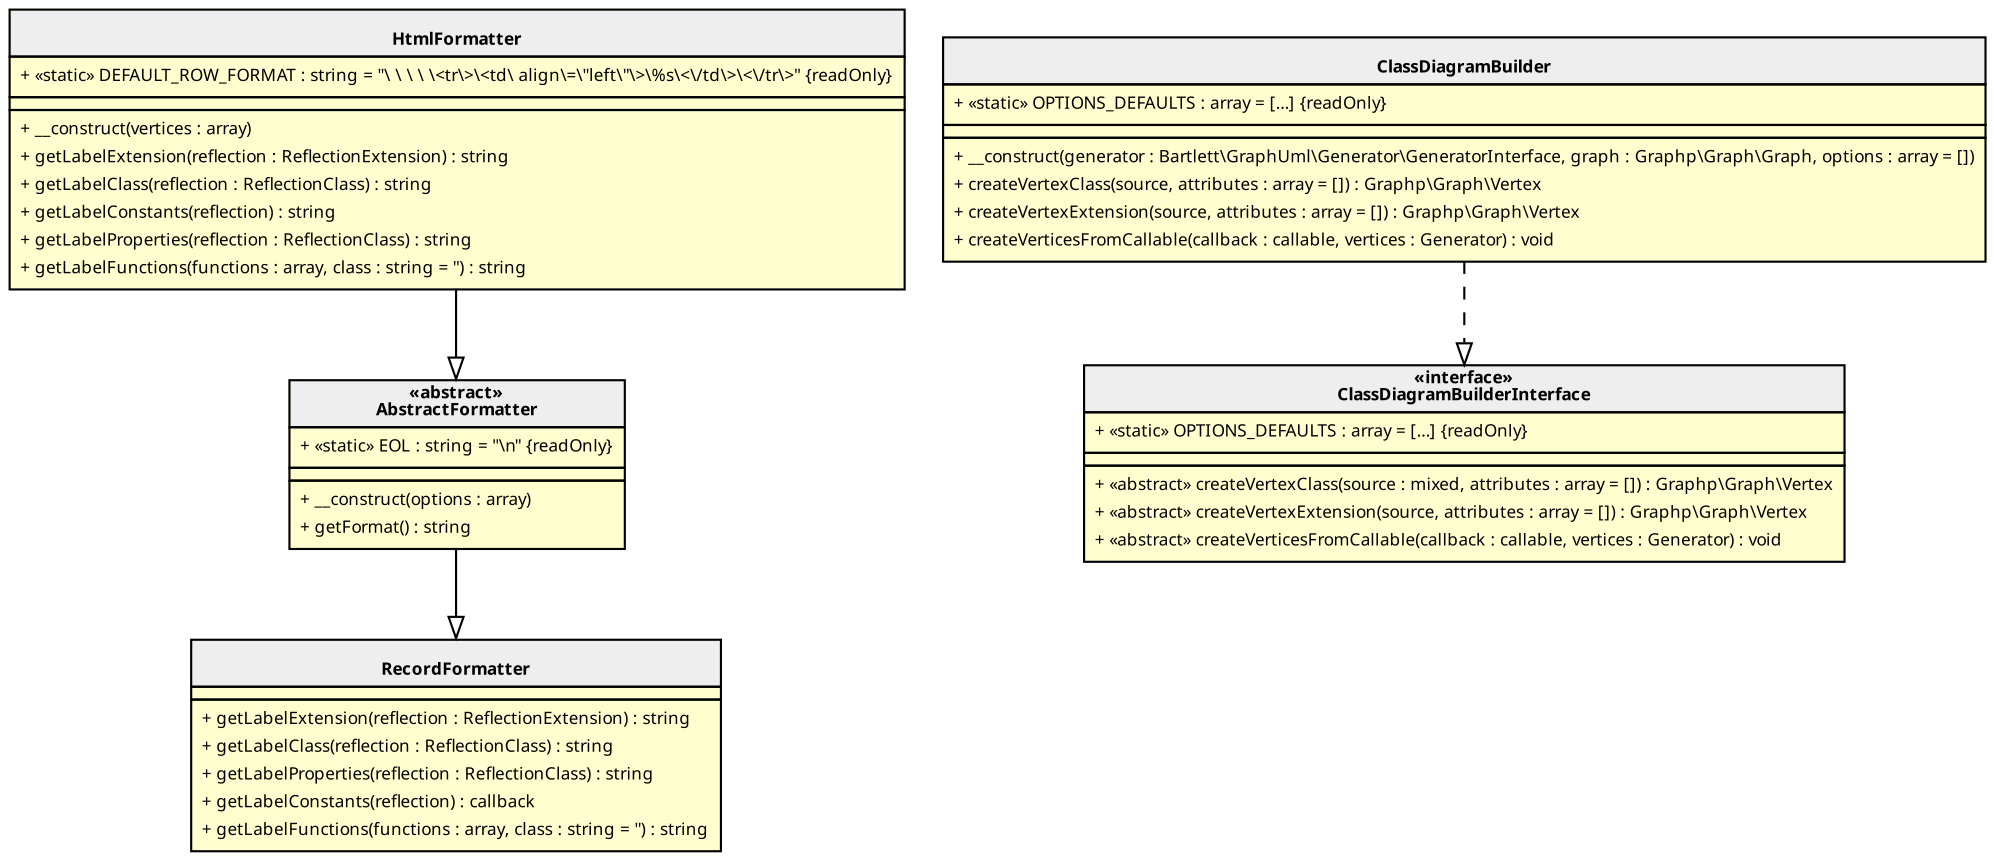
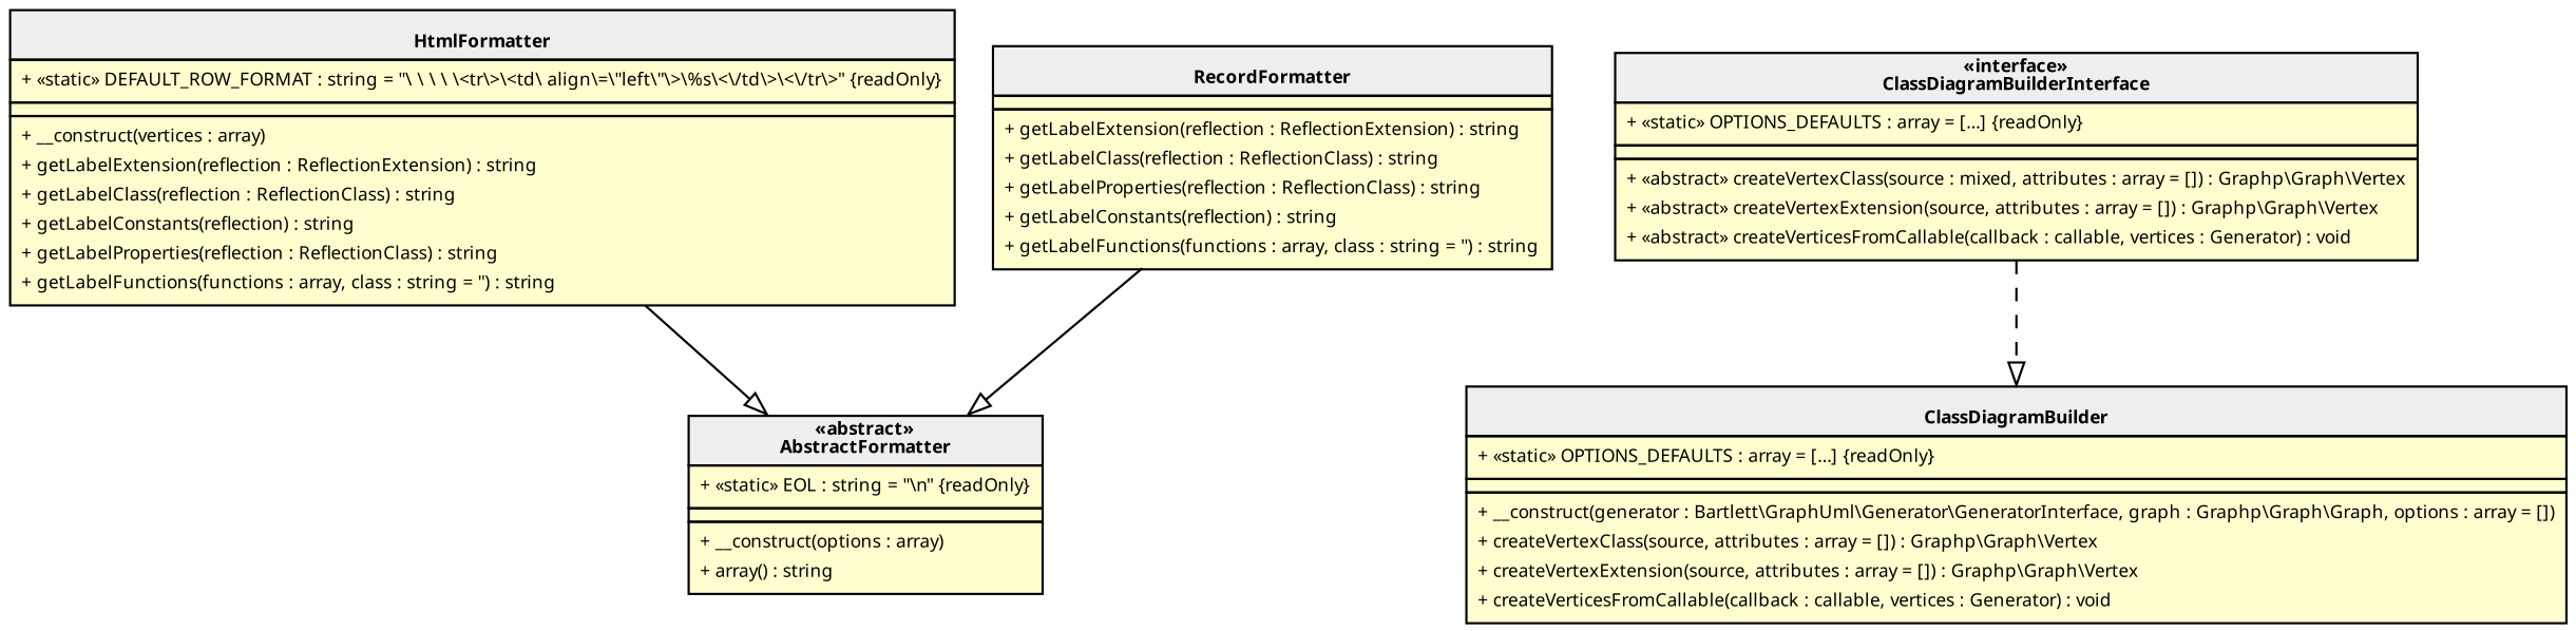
  digraph {
    rankdir=TB
    node [fillcolor="#FEFECE" fontname=Verdana fontsize=8 margin=0 shape=none style=filled]
    edge [arrowhead=empty fontname=Verdana fontsize=8 style=filled]
-   n1 [label=< <table cellspacing="0" border="0" cellborder="1">     <tr><td bgcolor="#eeeeee"><b>«abstract»<br/>AbstractFormatter</b></td></tr>     <tr><td><table border="0" cellspacing="0" cellpadding="2">     <tr><td align="left">+ «static» EOL : string = "\\n" {readOnly}</td></tr> </table></td></tr>     <tr><td></td></tr>     <tr><td><table border="0" cellspacing="0" cellpadding="2">     <tr><td align="left">+ __construct(options : array)</td></tr>     <tr><td align="left">+ getFormat() : string</td></tr> </table></td></tr> </table>>]
+   n1 [label=< <table cellspacing="0" border="0" cellborder="1">     <tr><td bgcolor="#eeeeee"><b>«abstract»<br/>AbstractFormatter</b></td></tr>     <tr><td><table border="0" cellspacing="0" cellpadding="2">     <tr><td align="left">+ «static» EOL : string = "\\n" {readOnly}</td></tr> </table></td></tr>     <tr><td></td></tr>     <tr><td><table border="0" cellspacing="0" cellpadding="2">     <tr><td align="left">+ __construct(options : array)</td></tr>     <tr><td align="left">+ array() : string</td></tr> </table></td></tr> </table>>]
    n2 [label=< <table cellspacing="0" border="0" cellborder="1">     <tr><td bgcolor="#eeeeee"><b><br/>HtmlFormatter</b></td></tr>     <tr><td><table border="0" cellspacing="0" cellpadding="2">     <tr><td align="left">+ «static» DEFAULT_ROW_FORMAT : string = "\ \ \ \ \&lt;tr\&gt;\&lt;td\ align\=\&quot;left\&quot;\&gt;\%s\&lt;\/td\&gt;\&lt;\/tr\&gt;" {readOnly}</td></tr> </table></td></tr>     <tr><td></td></tr>     <tr><td><table border="0" cellspacing="0" cellpadding="2">     <tr><td align="left">+ __construct(vertices : array)</td></tr>     <tr><td align="left">+ getLabelExtension(reflection : ReflectionExtension) : string</td></tr>     <tr><td align="left">+ getLabelClass(reflection : ReflectionClass) : string</td></tr>     <tr><td align="left">+ getLabelConstants(reflection) : string</td></tr>     <tr><td align="left">+ getLabelProperties(reflection : ReflectionClass) : string</td></tr>     <tr><td align="left">+ getLabelFunctions(functions : array, class : string = '') : string</td></tr> </table></td></tr> </table>>]
-   n3 [label=< <table cellspacing="0" border="0" cellborder="1">     <tr><td bgcolor="#eeeeee"><b><br/>RecordFormatter</b></td></tr>     <tr><td></td></tr>     <tr><td><table border="0" cellspacing="0" cellpadding="2">     <tr><td align="left">+ getLabelExtension(reflection : ReflectionExtension) : string</td></tr>     <tr><td align="left">+ getLabelClass(reflection : ReflectionClass) : string</td></tr>     <tr><td align="left">+ getLabelProperties(reflection : ReflectionClass) : string</td></tr>     <tr><td align="left">+ getLabelConstants(reflection) : callback</td></tr>     <tr><td align="left">+ getLabelFunctions(functions : array, class : string = '') : string</td></tr> </table></td></tr> </table>>]
+   n3 [label=< <table cellspacing="0" border="0" cellborder="1">     <tr><td bgcolor="#eeeeee"><b><br/>RecordFormatter</b></td></tr>     <tr><td></td></tr>     <tr><td><table border="0" cellspacing="0" cellpadding="2">     <tr><td align="left">+ getLabelExtension(reflection : ReflectionExtension) : string</td></tr>     <tr><td align="left">+ getLabelClass(reflection : ReflectionClass) : string</td></tr>     <tr><td align="left">+ getLabelProperties(reflection : ReflectionClass) : string</td></tr>     <tr><td align="left">+ getLabelConstants(reflection) : string</td></tr>     <tr><td align="left">+ getLabelFunctions(functions : array, class : string = '') : string</td></tr> </table></td></tr> </table>>]
    n4 [label=< <table cellspacing="0" border="0" cellborder="1">     <tr><td bgcolor="#eeeeee"><b><br/>ClassDiagramBuilder</b></td></tr>     <tr><td><table border="0" cellspacing="0" cellpadding="2">     <tr><td align="left">+ «static» OPTIONS_DEFAULTS : array = […] {readOnly}</td></tr> </table></td></tr>     <tr><td></td></tr>     <tr><td><table border="0" cellspacing="0" cellpadding="2">     <tr><td align="left">+ __construct(generator : Bartlett\\GraphUml\\Generator\\GeneratorInterface, graph : Graphp\\Graph\\Graph, options : array = [])</td></tr>     <tr><td align="left">+ createVertexClass(source, attributes : array = []) : Graphp\\Graph\\Vertex</td></tr>     <tr><td align="left">+ createVertexExtension(source, attributes : array = []) : Graphp\\Graph\\Vertex</td></tr>     <tr><td align="left">+ createVerticesFromCallable(callback : callable, vertices : Generator) : void</td></tr> </table></td></tr> </table>>]
    n5 [label=< <table cellspacing="0" border="0" cellborder="1">     <tr><td bgcolor="#eeeeee"><b>«interface»<br/>ClassDiagramBuilderInterface</b></td></tr>     <tr><td><table border="0" cellspacing="0" cellpadding="2">     <tr><td align="left">+ «static» OPTIONS_DEFAULTS : array = […] {readOnly}</td></tr> </table></td></tr>     <tr><td></td></tr>     <tr><td><table border="0" cellspacing="0" cellpadding="2">     <tr><td align="left">+ «abstract» createVertexClass(source : mixed, attributes : array = []) : Graphp\\Graph\\Vertex</td></tr>     <tr><td align="left">+ «abstract» createVertexExtension(source, attributes : array = []) : Graphp\\Graph\\Vertex</td></tr>     <tr><td align="left">+ «abstract» createVerticesFromCallable(callback : callable, vertices : Generator) : void</td></tr> </table></td></tr> </table>>]
    subgraph sub_1 {
      bgcolor=LightSkyBlue
      label="Bartlett\\GraphUml\\Formatter"
      n1
      n2
      n3
    }
    subgraph sub_2 {
      bgcolor=BurlyWood
      label="Bartlett\\GraphUml"
      n4
      n5
    }
    n2 -> n1
-   n1 -> n3
-   n4 -> n5 [style=dashed]
+   n3 -> n1
+   n5 -> n4 [style=dashed]
  }
